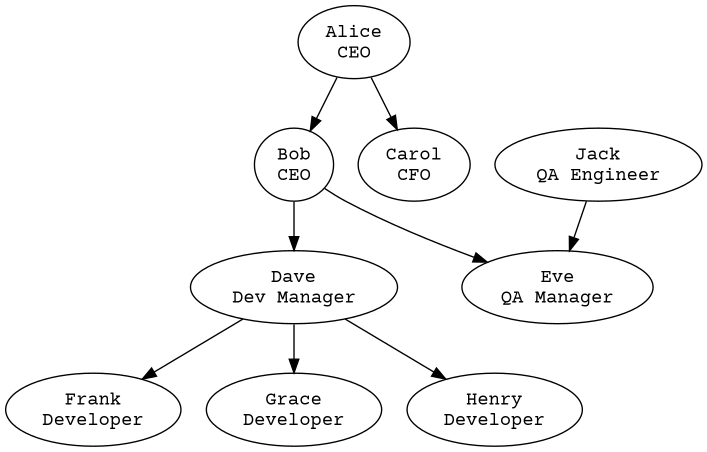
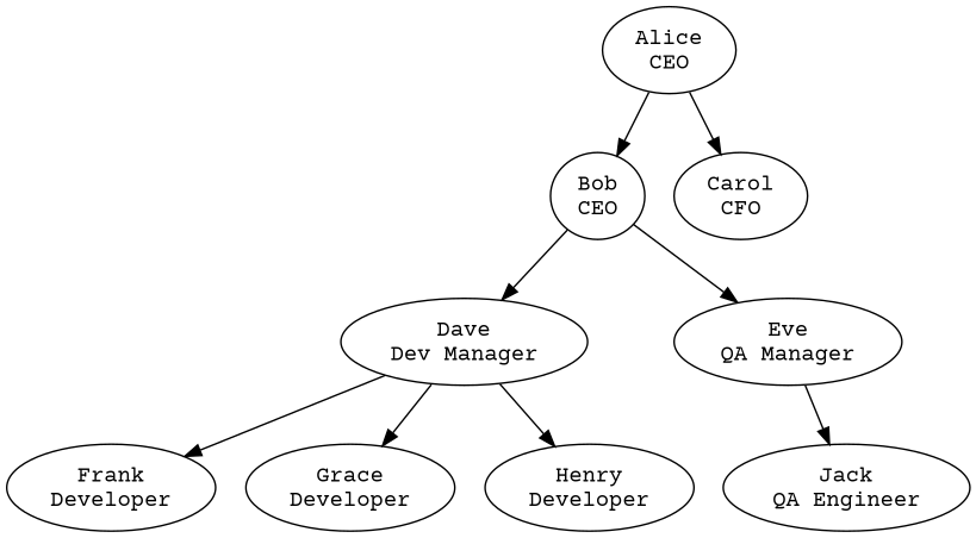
  digraph {
    fontname="Courier Prime"
    rankdir=TB
    node [fontname="Courier Prime"]
    edge [fontname="Courier Prime"]
    n1 [label="Alice\nCEO"]
    n2 [label="Bob\nCEO"]
    n3 [label="Carol\nCFO"]
    n4 [label="Dave\nDev Manager"]
    n5 [label="Eve\nQA Manager"]
    n6 [label="Frank\nDeveloper"]
    n7 [label="Grace\nDeveloper"]
    n8 [label="Henry\nDeveloper"]
    n9 [label="Jack\nQA Engineer"]
    n1 -> n2
    n1 -> n3
    n2 -> n4
    n2 -> n5
    n4 -> n6
    n4 -> n7
    n4 -> n8
-   n9 -> n5
+   n5 -> n9
  }
